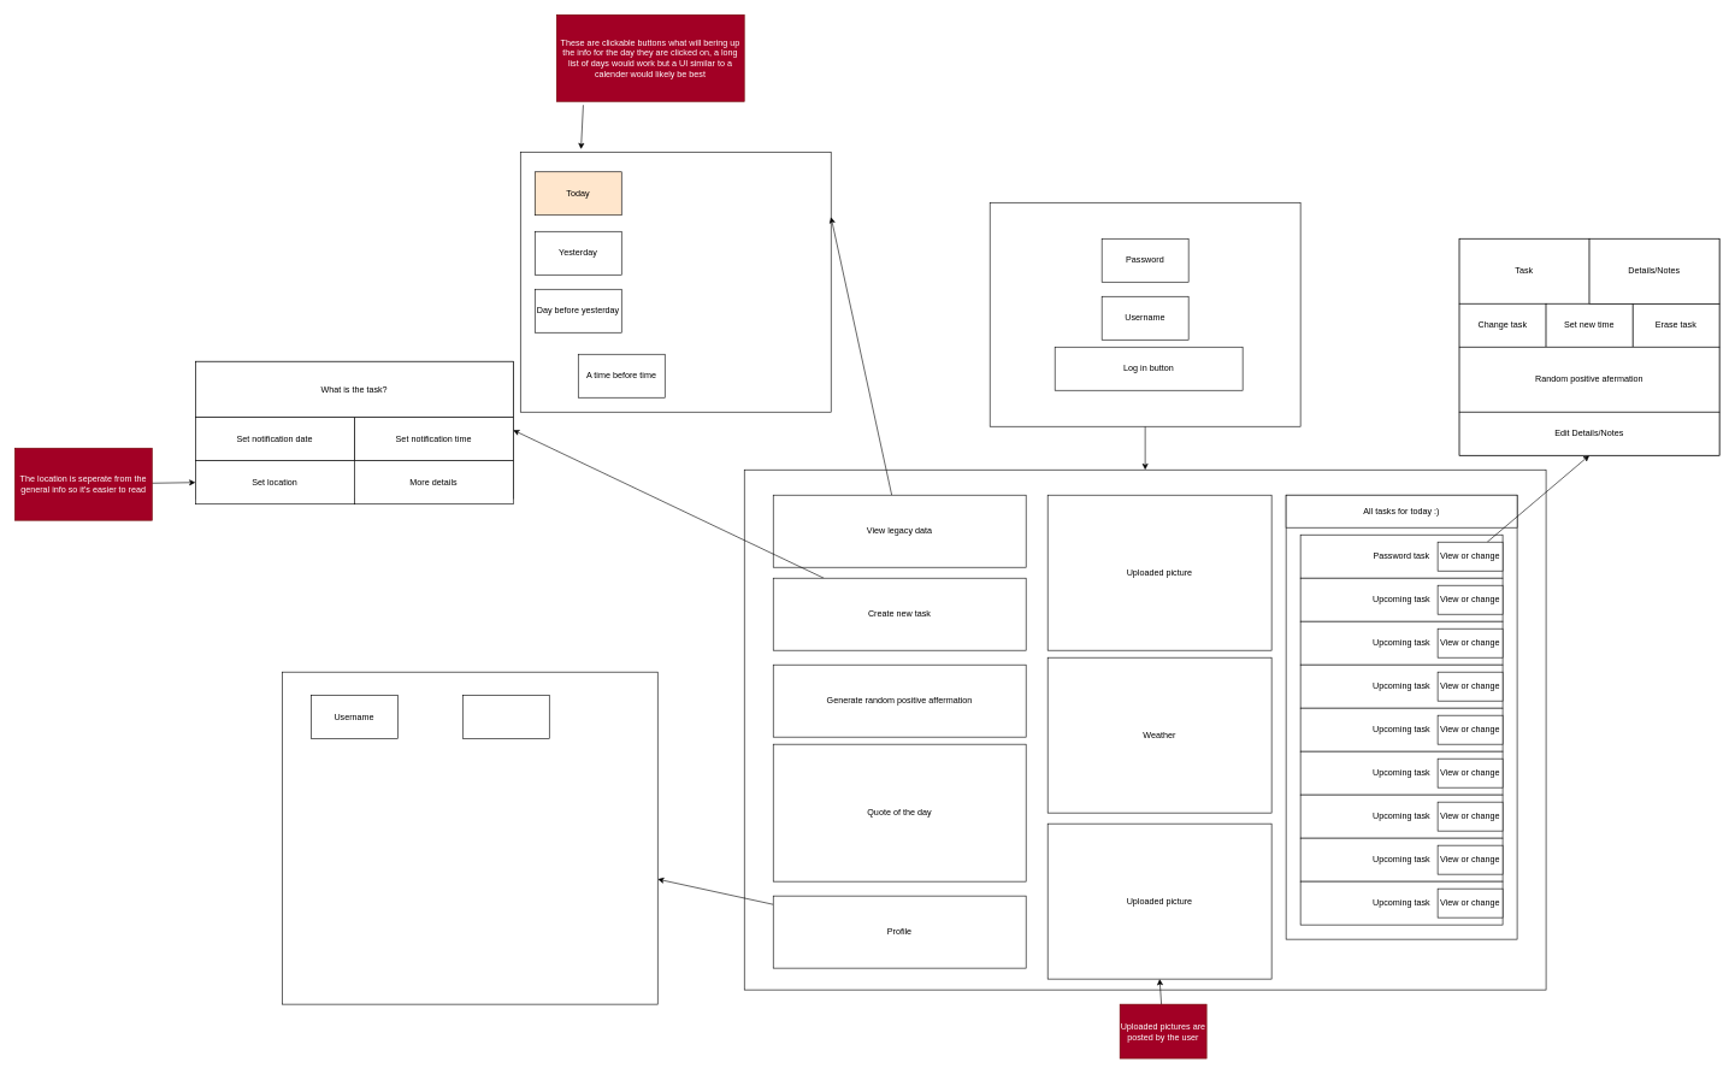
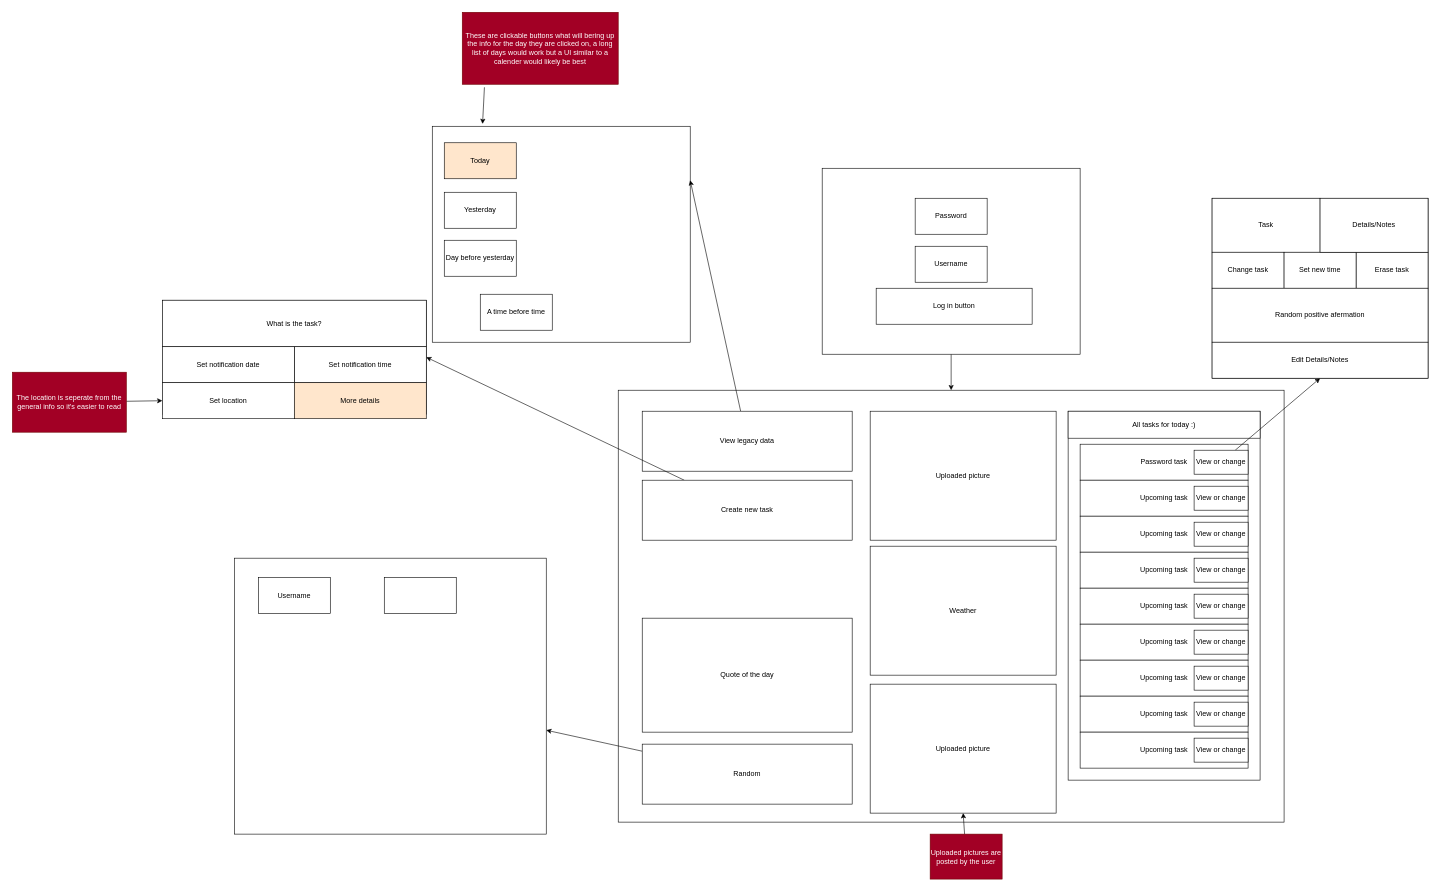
  <mxCell id="0" />
  <mxCell id="1" parent="0" />
  <mxCell id="2" value="" style="rounded=0;whiteSpace=wrap;html=1;" vertex="1" parent="1"><mxGeometry x="270" y="500" width="440" height="190" as="geometry" /></mxCell>
  <mxCell id="3" value="" style="rounded=0;whiteSpace=wrap;html=1;" vertex="1" parent="1"><mxGeometry x="720" y="210" width="430" height="360" as="geometry" /></mxCell>
  <mxCell id="4" value="" style="rounded=0;whiteSpace=wrap;html=1;" vertex="1" parent="1"><mxGeometry x="2020" y="330" width="360" height="300" as="geometry" /></mxCell>
  <mxCell id="5" value="" style="rounded=0;whiteSpace=wrap;html=1;" vertex="1" parent="1"><mxGeometry x="1030" y="650" width="1110" height="720" as="geometry" /></mxCell>
  <mxCell id="6" value="" style="edgeStyle=none;html=1;" edge="1" parent="1" source="7" target="5"><mxGeometry relative="1" as="geometry" /></mxCell>
  <mxCell id="7" value="" style="rounded=0;whiteSpace=wrap;html=1;" vertex="1" parent="1"><mxGeometry x="1370" y="280" width="430" height="310" as="geometry" /></mxCell>
  <mxCell id="8" value="" style="rounded=0;whiteSpace=wrap;html=1;" vertex="1" parent="1"><mxGeometry x="1780" y="685" width="320" height="615" as="geometry" /></mxCell>
  <mxCell id="9" value="Uploaded picture" style="rounded=0;whiteSpace=wrap;html=1;" vertex="1" parent="1"><mxGeometry x="1450" y="685" width="310" height="215" as="geometry" /></mxCell>
  <mxCell id="10" value="Username" style="rounded=0;whiteSpace=wrap;html=1;" vertex="1" parent="1"><mxGeometry x="1525" y="410" width="120" height="60" as="geometry" /></mxCell>
  <mxCell id="11" value="Password" style="rounded=0;whiteSpace=wrap;html=1;" vertex="1" parent="1"><mxGeometry x="1525" y="330" width="120" height="60" as="geometry" /></mxCell>
  <mxCell id="12" value="Password task" style="rounded=0;whiteSpace=wrap;html=1;" vertex="1" parent="1"><mxGeometry x="1800" y="740" width="280" height="60" as="geometry" /></mxCell>
  <mxCell id="13" value="Upcoming task" style="rounded=0;whiteSpace=wrap;html=1;" vertex="1" parent="1"><mxGeometry x="1800" y="800" width="280" height="60" as="geometry" /></mxCell>
  <mxCell id="14" value="&lt;span&gt;Upcoming task&lt;/span&gt;" style="rounded=0;whiteSpace=wrap;html=1;" vertex="1" parent="1"><mxGeometry x="1800" y="860" width="280" height="60" as="geometry" /></mxCell>
  <mxCell id="15" value="&lt;span&gt;Upcoming task&lt;/span&gt;" style="rounded=0;whiteSpace=wrap;html=1;" vertex="1" parent="1"><mxGeometry x="1800" y="920" width="280" height="60" as="geometry" /></mxCell>
  <mxCell id="16" value="&lt;span&gt;Upcoming task&lt;/span&gt;" style="rounded=0;whiteSpace=wrap;html=1;" vertex="1" parent="1"><mxGeometry x="1800" y="980" width="280" height="60" as="geometry" /></mxCell>
  <mxCell id="17" value="&lt;span&gt;Upcoming task&lt;/span&gt;" style="rounded=0;whiteSpace=wrap;html=1;" vertex="1" parent="1"><mxGeometry x="1800" y="1040" width="280" height="60" as="geometry" /></mxCell>
  <mxCell id="18" value="&lt;span&gt;Upcoming task&lt;/span&gt;" style="rounded=0;whiteSpace=wrap;html=1;" vertex="1" parent="1"><mxGeometry x="1800" y="1100" width="280" height="60" as="geometry" /></mxCell>
  <mxCell id="19" value="&lt;span&gt;Upcoming task&lt;/span&gt;" style="rounded=0;whiteSpace=wrap;html=1;" vertex="1" parent="1"><mxGeometry x="1800" y="1160" width="280" height="60" as="geometry" /></mxCell>
  <mxCell id="20" value="&lt;span&gt;Upcoming task&lt;/span&gt;" style="rounded=0;whiteSpace=wrap;html=1;" vertex="1" parent="1"><mxGeometry x="1800" y="1220" width="280" height="60" as="geometry" /></mxCell>
  <mxCell id="21" value="All tasks for today :)" style="rounded=0;whiteSpace=wrap;html=1;" vertex="1" parent="1"><mxGeometry x="1780" y="685" width="320" height="45" as="geometry" /></mxCell>
  <mxCell id="22" style="edgeStyle=none;html=1;entryX=0.5;entryY=1;entryDx=0;entryDy=0;" edge="1" parent="1" source="23" target="4"><mxGeometry relative="1" as="geometry" /></mxCell>
  <mxCell id="23" value="View or change" style="rounded=0;whiteSpace=wrap;html=1;" vertex="1" parent="1"><mxGeometry x="1990" y="750" width="90" height="40" as="geometry" /></mxCell>
  <mxCell id="24" value="Task" style="rounded=0;whiteSpace=wrap;html=1;" vertex="1" parent="1"><mxGeometry x="2020" y="330" width="180" height="90" as="geometry" /></mxCell>
  <mxCell id="25" value="Change task" style="rounded=0;whiteSpace=wrap;html=1;" vertex="1" parent="1"><mxGeometry x="2020" y="420" width="120" height="60" as="geometry" /></mxCell>
  <mxCell id="26" value="Erase task" style="rounded=0;whiteSpace=wrap;html=1;" vertex="1" parent="1"><mxGeometry x="2260" y="420" width="120" height="60" as="geometry" /></mxCell>
  <mxCell id="27" value="Set new time" style="rounded=0;whiteSpace=wrap;html=1;" vertex="1" parent="1"><mxGeometry x="2140" y="420" width="120" height="60" as="geometry" /></mxCell>
  <mxCell id="28" value="Random positive afermation" style="rounded=0;whiteSpace=wrap;html=1;" vertex="1" parent="1"><mxGeometry x="2020" y="480" width="360" height="90" as="geometry" /></mxCell>
  <mxCell id="29" value="View or change" style="rounded=0;whiteSpace=wrap;html=1;" vertex="1" parent="1"><mxGeometry x="1990" y="1050" width="90" height="40" as="geometry" /></mxCell>
  <mxCell id="30" value="View or change" style="rounded=0;whiteSpace=wrap;html=1;" vertex="1" parent="1"><mxGeometry x="1990" y="1110" width="90" height="40" as="geometry" /></mxCell>
  <mxCell id="31" value="View or change" style="rounded=0;whiteSpace=wrap;html=1;" vertex="1" parent="1"><mxGeometry x="1990" y="1170" width="90" height="40" as="geometry" /></mxCell>
  <mxCell id="32" value="View or change" style="rounded=0;whiteSpace=wrap;html=1;" vertex="1" parent="1"><mxGeometry x="1990" y="1230" width="90" height="40" as="geometry" /></mxCell>
  <mxCell id="33" value="View or change" style="rounded=0;whiteSpace=wrap;html=1;" vertex="1" parent="1"><mxGeometry x="1990" y="870" width="90" height="40" as="geometry" /></mxCell>
  <mxCell id="34" value="View or change" style="rounded=0;whiteSpace=wrap;html=1;" vertex="1" parent="1"><mxGeometry x="1990" y="930" width="90" height="40" as="geometry" /></mxCell>
  <mxCell id="35" value="View or change" style="rounded=0;whiteSpace=wrap;html=1;" vertex="1" parent="1"><mxGeometry x="1990" y="990" width="90" height="40" as="geometry" /></mxCell>
  <mxCell id="36" value="View or change" style="rounded=0;whiteSpace=wrap;html=1;" vertex="1" parent="1"><mxGeometry x="1990" y="810" width="90" height="40" as="geometry" /></mxCell>
  <mxCell id="37" value="Log in button" style="rounded=0;whiteSpace=wrap;html=1;" vertex="1" parent="1"><mxGeometry x="1460" y="480" width="260" height="60" as="geometry" /></mxCell>
  <mxCell id="38" style="edgeStyle=none;html=1;entryX=1;entryY=0.25;entryDx=0;entryDy=0;" edge="1" parent="1" source="39" target="3"><mxGeometry relative="1" as="geometry" /></mxCell>
  <mxCell id="39" value="View legacy data" style="rounded=0;whiteSpace=wrap;html=1;" vertex="1" parent="1"><mxGeometry x="1070" y="685" width="350" height="100" as="geometry" /></mxCell>
  <mxCell id="40" style="edgeStyle=none;html=1;entryX=1;entryY=0.5;entryDx=0;entryDy=0;" edge="1" parent="1" source="41" target="2"><mxGeometry relative="1" as="geometry" /></mxCell>
  <mxCell id="41" value="Create new task&lt;span style=&quot;color: rgba(0 , 0 , 0 , 0) ; font-family: monospace ; font-size: 0px&quot;&gt;%3CmxGraphModel%3E%3Croot%3E%3CmxCell%20id%3D%220%22%2F%3E%3CmxCell%20id%3D%221%22%20parent%3D%220%22%2F%3E%3CmxCell%20id%3D%222%22%20value%3D%22View%20legacy%20data%22%20style%3D%22rounded%3D0%3BwhiteSpace%3Dwrap%3Bhtml%3D1%3B%22%20vertex%3D%221%22%20parent%3D%221%22%3E%3CmxGeometry%20x%3D%22-100%22%20y%3D%22285%22%20width%3D%22350%22%20height%3D%22100%22%20as%3D%22geometry%22%2F%3E%3C%2FmxCell%3E%3C%2Froot%3E%3C%2FmxGraphModel%3E&lt;/span&gt;" style="rounded=0;whiteSpace=wrap;html=1;" vertex="1" parent="1"><mxGeometry x="1070" y="800" width="350" height="100" as="geometry" /></mxCell>
- <mxCell id="42" value="Generate random positive affermation" style="rounded=0;whiteSpace=wrap;html=1;" vertex="1" parent="1"><mxGeometry x="1070" y="920" width="350" height="100" as="geometry" /></mxCell>
  <mxCell id="43" style="edgeStyle=none;html=1;" edge="1" parent="1" source="44" target="65"><mxGeometry relative="1" as="geometry" /></mxCell>
- <mxCell id="44" value="Profile" style="rounded=0;whiteSpace=wrap;html=1;" vertex="1" parent="1"><mxGeometry x="1070" y="1240" width="350" height="100" as="geometry" /></mxCell>
+ <mxCell id="44" value="Random" style="rounded=0;whiteSpace=wrap;html=1;" vertex="1" parent="1"><mxGeometry x="1070" y="1240" width="350" height="100" as="geometry" /></mxCell>
  <mxCell id="45" value="Yesterday" style="rounded=0;whiteSpace=wrap;html=1;" vertex="1" parent="1"><mxGeometry x="740" y="320" width="120" height="60" as="geometry" /></mxCell>
  <mxCell id="46" value="Today" style="rounded=0;whiteSpace=wrap;html=1;fillColor=#ffe6cc;" vertex="1" parent="1"><mxGeometry x="740" y="237.5" width="120" height="60" as="geometry" /></mxCell>
  <mxCell id="47" value="A time before time" style="rounded=0;whiteSpace=wrap;html=1;" vertex="1" parent="1"><mxGeometry x="800" y="490" width="120" height="60" as="geometry" /></mxCell>
  <mxCell id="48" value="Day before yesterday" style="rounded=0;whiteSpace=wrap;html=1;" vertex="1" parent="1"><mxGeometry x="740" width="120" height="60" as="geometry" y="400" /></mxCell>
  <mxCell id="49" value="" style="edgeStyle=none;html=1;entryX=0.195;entryY=-0.011;entryDx=0;entryDy=0;entryPerimeter=0;" edge="1" parent="1" target="3"><mxGeometry relative="1" as="geometry"><mxPoint x="806.951" y="145" as="sourcePoint" /></mxGeometry></mxCell>
  <mxCell id="50" value="These are clickable buttons what will bering up the info for the day they are clicked on, a long list of days would work but a UI similar to a calender would likely be best" style="rounded=0;whiteSpace=wrap;html=1;fillColor=#a20025;fontColor=#ffffff;strokeColor=#6F0000;" vertex="1" parent="1"><mxGeometry x="770" y="20" width="260" height="120" as="geometry" /></mxCell>
  <mxCell id="51" value="What is the task?" style="rounded=0;whiteSpace=wrap;html=1;" vertex="1" parent="1"><mxGeometry x="270" y="500" width="440" height="77.5" as="geometry" /></mxCell>
  <mxCell id="52" value="Set notification time" style="rounded=0;whiteSpace=wrap;html=1;" vertex="1" parent="1"><mxGeometry x="490" y="577.5" width="220" height="60" as="geometry" /></mxCell>
  <mxCell id="53" value="Set notification date" style="rounded=0;whiteSpace=wrap;html=1;" vertex="1" parent="1"><mxGeometry x="270" y="577.5" width="220" height="60" as="geometry" /></mxCell>
  <mxCell id="54" value="Set location" style="rounded=0;whiteSpace=wrap;html=1;" vertex="1" parent="1"><mxGeometry x="270" y="637.5" width="220" height="60" as="geometry" /></mxCell>
  <mxCell id="55" style="edgeStyle=none;html=1;entryX=0;entryY=0.5;entryDx=0;entryDy=0;" edge="1" parent="1" source="56" target="54"><mxGeometry relative="1" as="geometry" /></mxCell>
  <mxCell id="56" value="The location is seperate from the general info so it's easier to read" style="rounded=0;whiteSpace=wrap;html=1;fillColor=#a20025;fontColor=#ffffff;strokeColor=#6F0000;" vertex="1" parent="1"><mxGeometry x="20" y="620" width="190" height="100" as="geometry" /></mxCell>
- <mxCell id="57" value="More details" style="rounded=0;whiteSpace=wrap;html=1;" vertex="1" parent="1"><mxGeometry x="490" y="637.5" width="220" height="60" as="geometry" /></mxCell>
+ <mxCell id="57" value="More details" style="rounded=0;whiteSpace=wrap;html=1;fillColor=#ffe6cc;" vertex="1" parent="1"><mxGeometry x="490" y="637.5" width="220" height="60" as="geometry" /></mxCell>
  <mxCell id="58" value="Details/Notes" style="rounded=0;whiteSpace=wrap;html=1;" vertex="1" parent="1"><mxGeometry x="2200" y="330" width="180" height="90" as="geometry" /></mxCell>
  <mxCell id="59" value="Edit Details/Notes" style="rounded=0;whiteSpace=wrap;html=1;" vertex="1" parent="1"><mxGeometry x="2020" y="570" width="360" height="60" as="geometry" /></mxCell>
  <mxCell id="60" value="Weather" style="rounded=0;whiteSpace=wrap;html=1;" vertex="1" parent="1"><mxGeometry x="1450" y="910" width="310" height="215" as="geometry" /></mxCell>
  <mxCell id="61" value="Uploaded picture" style="rounded=0;whiteSpace=wrap;html=1;" vertex="1" parent="1"><mxGeometry x="1450" y="1140" width="310" height="215" as="geometry" /></mxCell>
  <mxCell id="62" style="edgeStyle=none;html=1;entryX=0.5;entryY=1;entryDx=0;entryDy=0;" edge="1" parent="1" source="63" target="61"><mxGeometry relative="1" as="geometry" /></mxCell>
  <mxCell id="63" value="Uploaded pictures are posted by the user" style="rounded=0;whiteSpace=wrap;html=1;fillColor=#a20025;fontColor=#ffffff;strokeColor=#6F0000;" vertex="1" parent="1"><mxGeometry x="1550" y="1390" width="120" height="75" as="geometry" /></mxCell>
  <mxCell id="64" value="Quote of the day" style="rounded=0;whiteSpace=wrap;html=1;" vertex="1" parent="1"><mxGeometry x="1070" y="1030" width="350" height="190" as="geometry" /></mxCell>
  <mxCell id="65" value="" style="rounded=0;whiteSpace=wrap;html=1;" vertex="1" parent="1"><mxGeometry x="390" y="930" width="520" height="460" as="geometry" /></mxCell>
  <mxCell id="66" value="" style="rounded=0;whiteSpace=wrap;html=1;" vertex="1" parent="1"><mxGeometry x="640" y="962.5" width="120" height="60" as="geometry" /></mxCell>
  <mxCell id="67" value="Username" style="rounded=0;whiteSpace=wrap;html=1;" vertex="1" parent="1"><mxGeometry x="430" y="962.5" width="120" height="60" as="geometry" /></mxCell>
